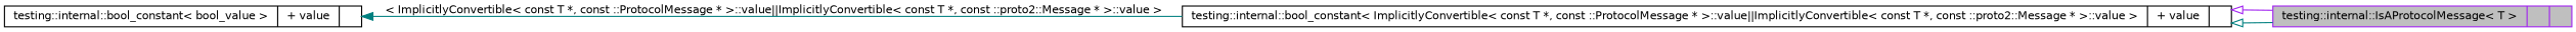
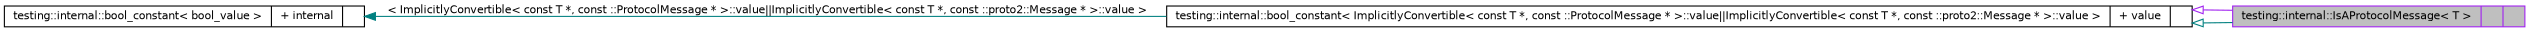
  digraph {
    rankdir=LR
    node [color=black fillcolor=white fontname=Helvetica fontsize=10 shape=record style=filled]
    edge [arrowtail=onormal color=teal dir=back fontname=Helvetica fontsize=10 labelfontname=Helvetica labelfontsize=10 style=solid]
    n1 [color=purple fillcolor=grey75 fontcolor=black height=0.2 label="{testing::internal::IsAProtocolMessage\< T \>\n||}" width=0.4]
    n2 [height=0.2 label="{testing::internal::bool_constant\< ImplicitlyConvertible\< const T *, const ::ProtocolMessage * \>::value\|\|ImplicitlyConvertible\< const T *, const ::proto2::Message * \>::value \>\n|+ value\l|}" width=0.4]
-   n3 [height=0.2 label="{testing::internal::bool_constant\< bool_value \>\n|+ value\l|}" width=0.4]
+   n3 [height=0.2 label="{testing::internal::bool_constant\< bool_value \>\n|+ internal\l|}" width=0.4]
    n2 -> n1
    n2 -> n1 [color=purple]
    n3 -> n2 [label=" \< ImplicitlyConvertible\< const T *, const ::ProtocolMessage * \>::value\|\|ImplicitlyConvertible\< const T *, const ::proto2::Message * \>::value \>" arrowtail=""]
  }
